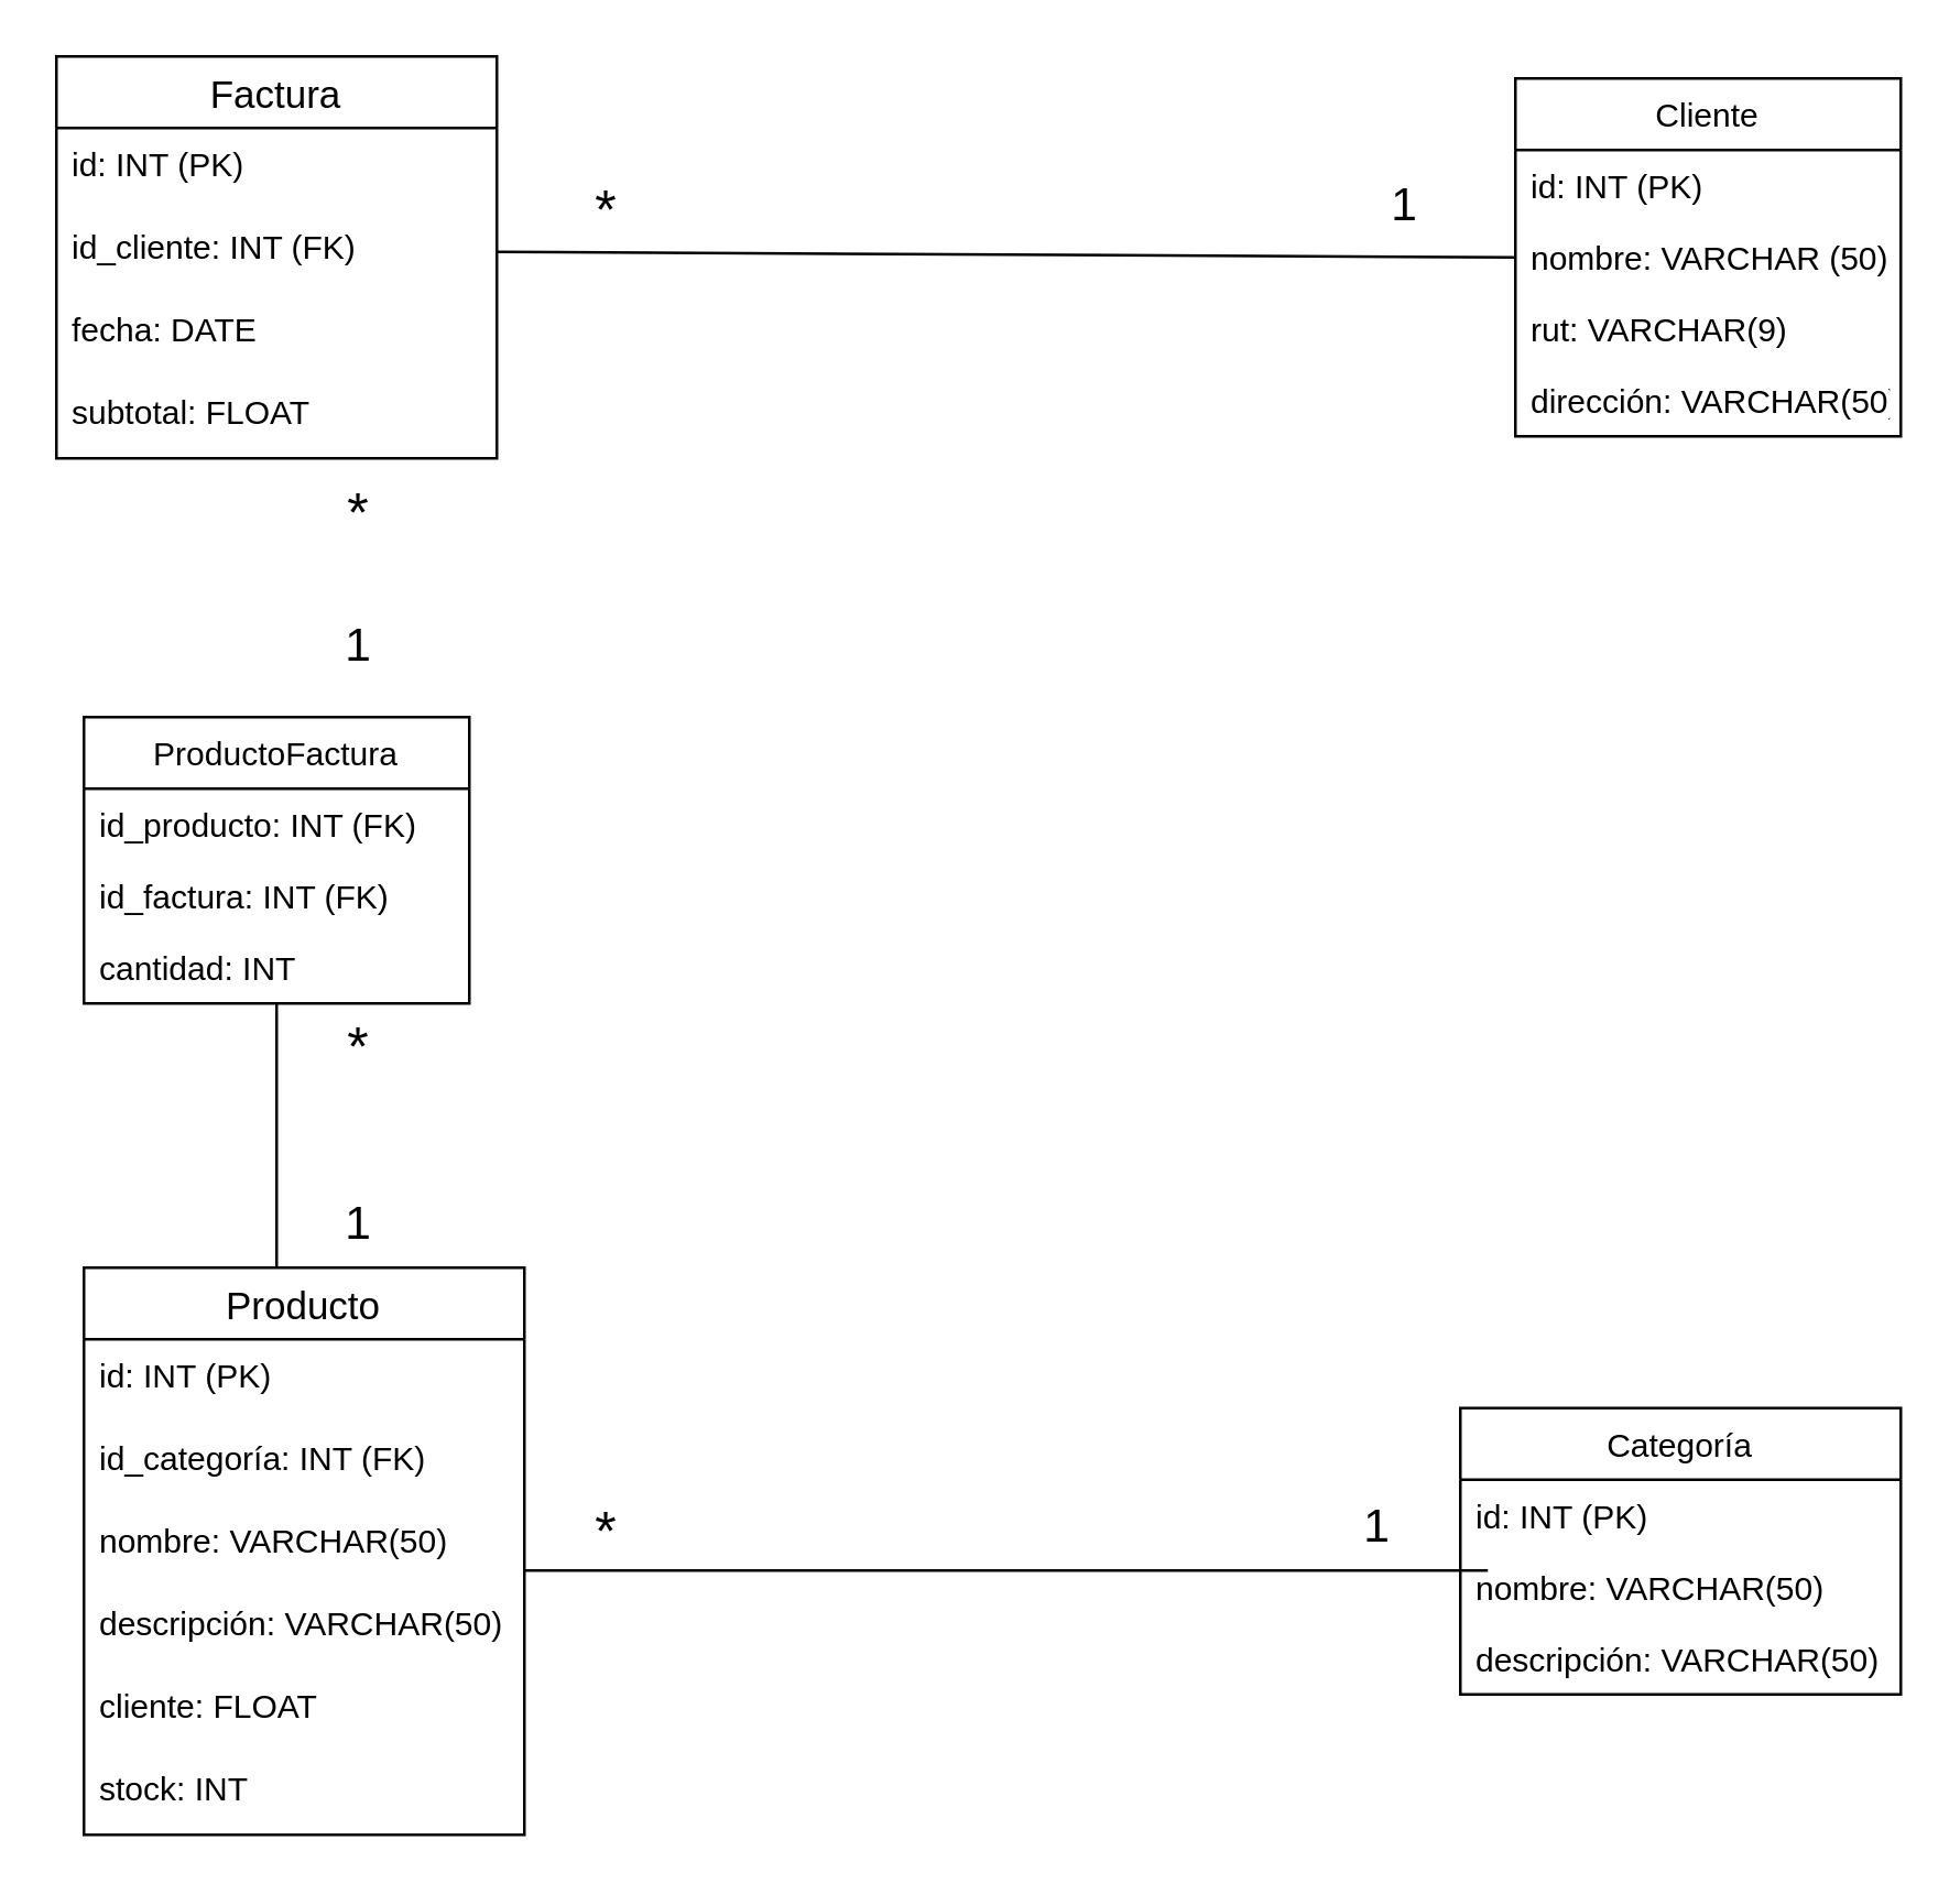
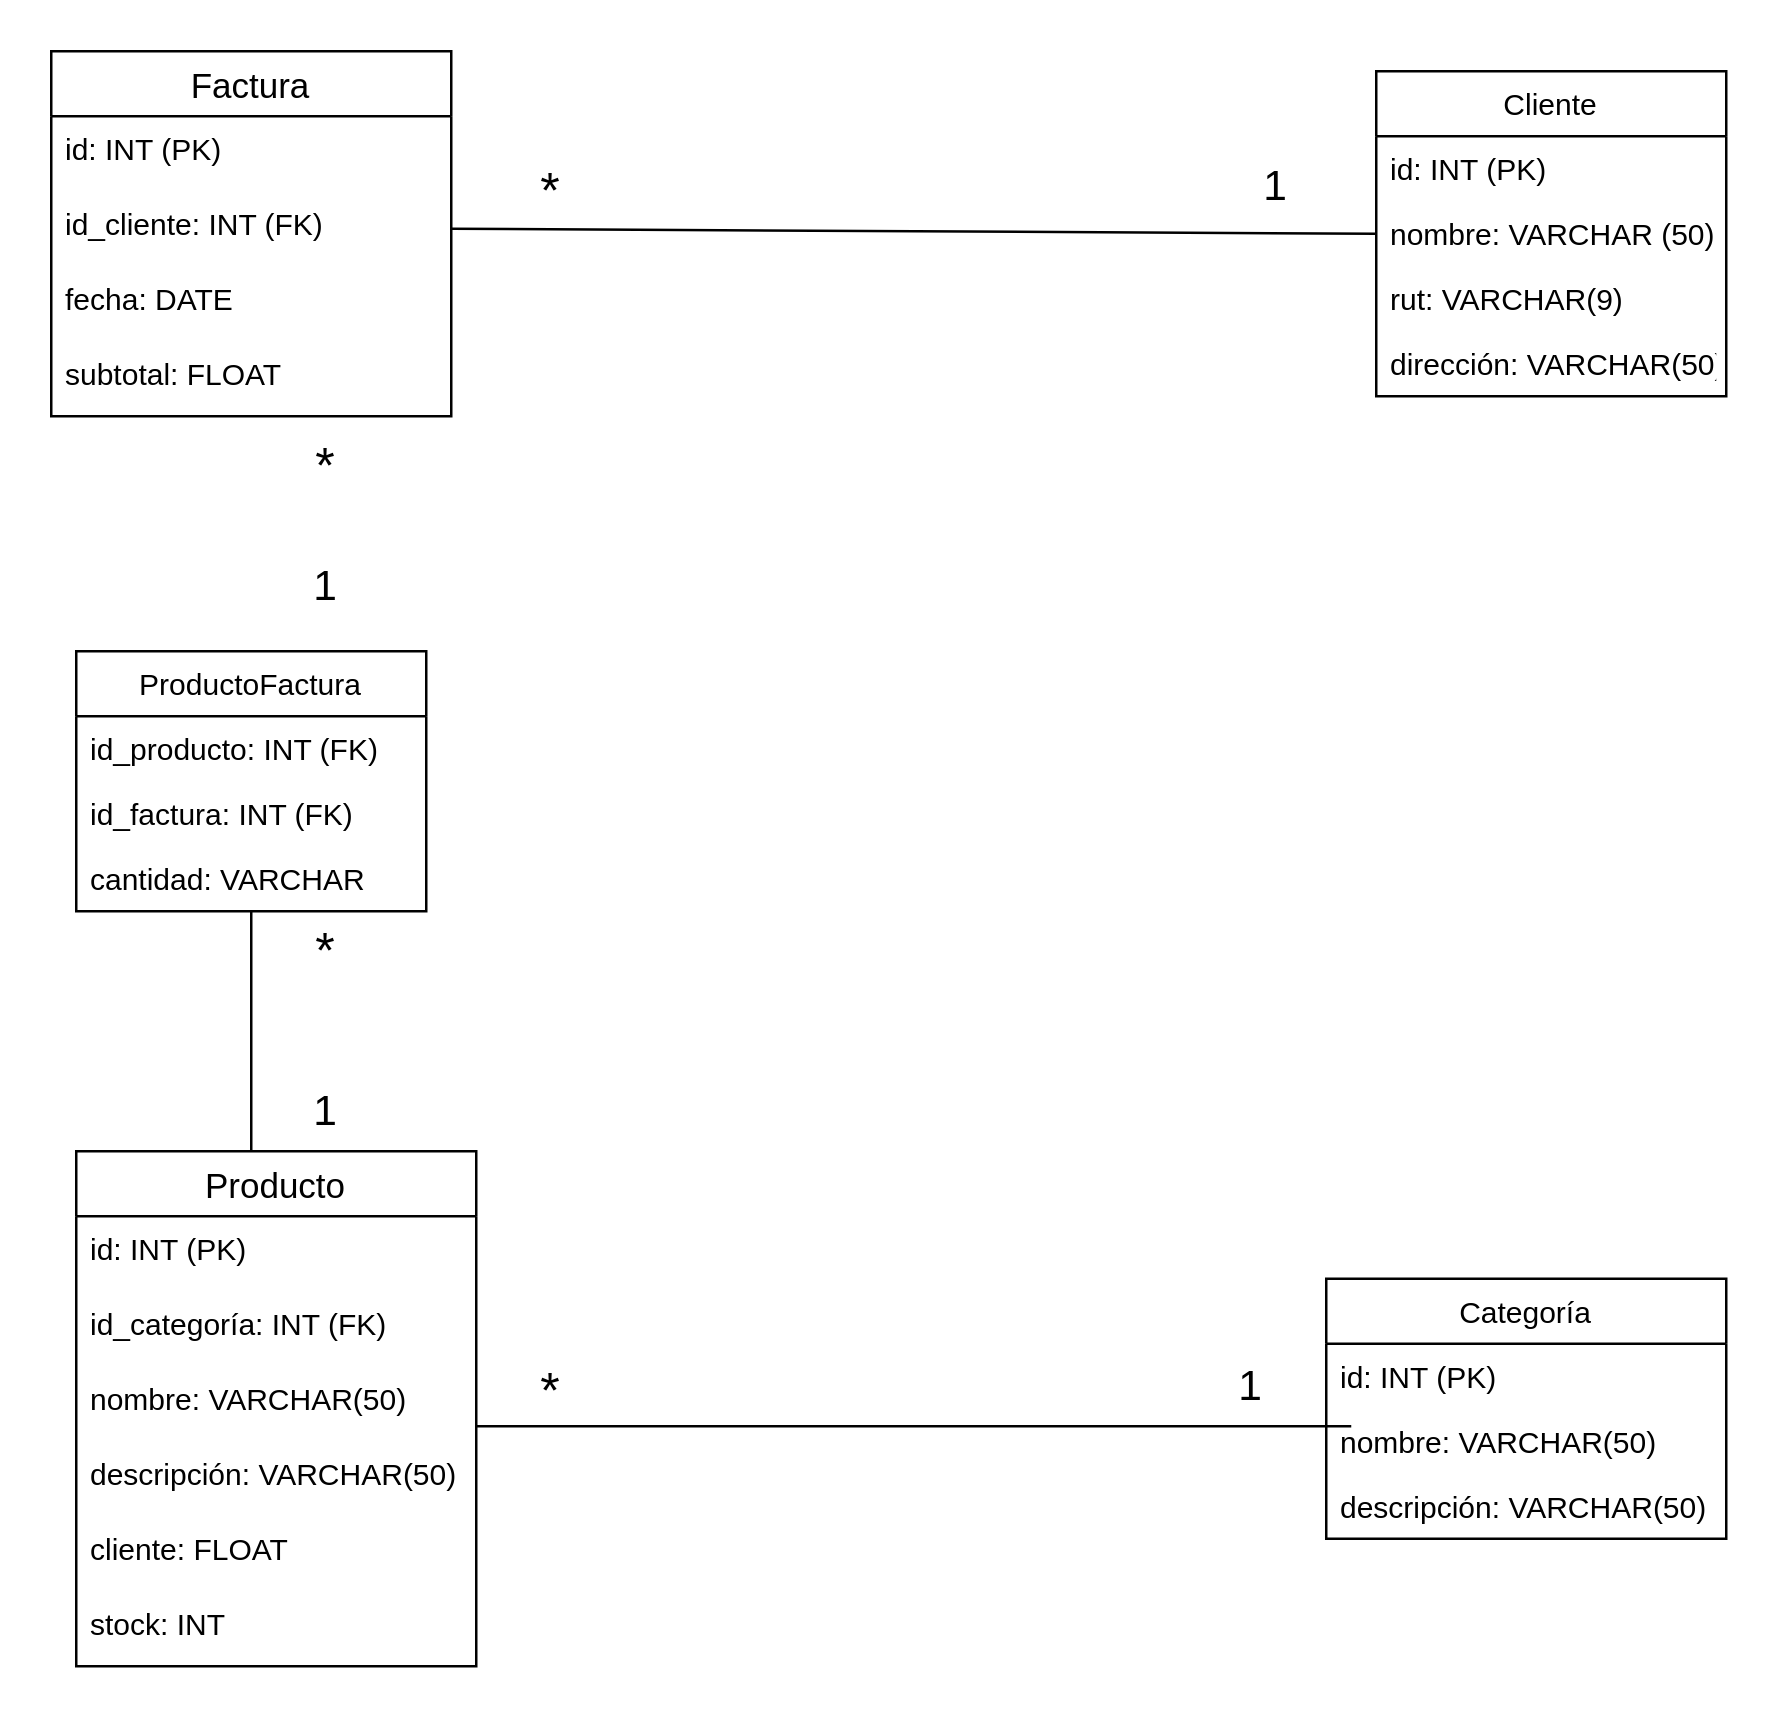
  <mxCell id="0" />
  <mxCell id="1" parent="0" />
  <mxCell id="2" value="Factura" style="swimlane;fontStyle=0;childLayout=stackLayout;horizontal=1;startSize=26;horizontalStack=0;resizeParent=1;resizeParentMax=0;resizeLast=0;collapsible=1;marginBottom=0;align=center;fontSize=14;" parent="1" vertex="1"><mxGeometry x="20" y="20" width="160" height="146" as="geometry" /></mxCell>
  <mxCell id="3" value="id: INT (PK)" style="text;strokeColor=none;fillColor=none;spacingLeft=4;spacingRight=4;overflow=hidden;rotatable=0;points=[[0,0.5],[1,0.5]];portConstraint=eastwest;fontSize=12;fontStyle=0" parent="2" vertex="1"><mxGeometry y="26" width="160" height="30" as="geometry" /></mxCell>
  <mxCell id="4" value="id_cliente: INT (FK)" style="text;strokeColor=none;fillColor=none;spacingLeft=4;spacingRight=4;overflow=hidden;rotatable=0;points=[[0,0.5],[1,0.5]];portConstraint=eastwest;fontSize=12;" parent="2" vertex="1"><mxGeometry y="56" width="160" height="30" as="geometry" /></mxCell>
  <mxCell id="5" value="fecha: DATE" style="text;strokeColor=none;fillColor=none;spacingLeft=4;spacingRight=4;overflow=hidden;rotatable=0;points=[[0,0.5],[1,0.5]];portConstraint=eastwest;fontSize=12;" parent="2" vertex="1"><mxGeometry y="86" width="160" height="30" as="geometry" /></mxCell>
  <mxCell id="6" value="subtotal: FLOAT" style="text;strokeColor=none;fillColor=none;spacingLeft=4;spacingRight=4;overflow=hidden;rotatable=0;points=[[0,0.5],[1,0.5]];portConstraint=eastwest;fontSize=12;" parent="2" vertex="1"><mxGeometry y="116" width="160" height="30" as="geometry" /></mxCell>
  <mxCell id="7" value="Cliente" style="swimlane;fontStyle=0;childLayout=stackLayout;horizontal=1;startSize=26;fillColor=none;horizontalStack=0;resizeParent=1;resizeParentMax=0;resizeLast=0;collapsible=1;marginBottom=0;" parent="1" vertex="1"><mxGeometry x="550" y="28" width="140" height="130" as="geometry"><mxRectangle x="680" y="180" width="50" height="26" as="alternateBounds" /></mxGeometry></mxCell>
  <mxCell id="8" value="id: INT (PK)" style="text;strokeColor=none;fillColor=none;align=left;verticalAlign=top;spacingLeft=4;spacingRight=4;overflow=hidden;rotatable=0;points=[[0,0.5],[1,0.5]];portConstraint=eastwest;fontStyle=0" parent="7" vertex="1"><mxGeometry y="26" width="140" height="26" as="geometry" /></mxCell>
  <mxCell id="9" value="nombre: VARCHAR (50)" style="text;strokeColor=none;fillColor=none;align=left;verticalAlign=top;spacingLeft=4;spacingRight=4;overflow=hidden;rotatable=0;points=[[0,0.5],[1,0.5]];portConstraint=eastwest;" parent="7" vertex="1"><mxGeometry y="52" width="140" height="26" as="geometry" /></mxCell>
  <mxCell id="10" value="rut: VARCHAR(9)" style="text;strokeColor=none;fillColor=none;align=left;verticalAlign=top;spacingLeft=4;spacingRight=4;overflow=hidden;rotatable=0;points=[[0,0.5],[1,0.5]];portConstraint=eastwest;" parent="7" vertex="1"><mxGeometry y="78" width="140" height="26" as="geometry" /></mxCell>
  <mxCell id="11" value="dirección: VARCHAR(50)" style="text;strokeColor=none;fillColor=none;align=left;verticalAlign=top;spacingLeft=4;spacingRight=4;overflow=hidden;rotatable=0;points=[[0,0.5],[1,0.5]];portConstraint=eastwest;" parent="7" vertex="1"><mxGeometry y="104" width="140" height="26" as="geometry" /></mxCell>
  <mxCell id="12" value="Producto" style="swimlane;fontStyle=0;childLayout=stackLayout;horizontal=1;startSize=26;horizontalStack=0;resizeParent=1;resizeParentMax=0;resizeLast=0;collapsible=1;marginBottom=0;align=center;fontSize=14;" parent="1" vertex="1"><mxGeometry x="30" y="460" width="160" height="206" as="geometry" /></mxCell>
  <mxCell id="13" value="id: INT (PK)" style="text;strokeColor=none;fillColor=none;spacingLeft=4;spacingRight=4;overflow=hidden;rotatable=0;points=[[0,0.5],[1,0.5]];portConstraint=eastwest;fontSize=12;fontStyle=0" parent="12" vertex="1"><mxGeometry y="26" width="160" height="30" as="geometry" /></mxCell>
  <mxCell id="14" value="id_categoría: INT (FK)" style="text;strokeColor=none;fillColor=none;spacingLeft=4;spacingRight=4;overflow=hidden;rotatable=0;points=[[0,0.5],[1,0.5]];portConstraint=eastwest;fontSize=12;" parent="12" vertex="1"><mxGeometry y="56" width="160" height="30" as="geometry" /></mxCell>
  <mxCell id="15" value="nombre: VARCHAR(50)" style="text;strokeColor=none;fillColor=none;spacingLeft=4;spacingRight=4;overflow=hidden;rotatable=0;points=[[0,0.5],[1,0.5]];portConstraint=eastwest;fontSize=12;" parent="12" vertex="1"><mxGeometry y="86" width="160" height="30" as="geometry" /></mxCell>
  <mxCell id="16" value="descripción: VARCHAR(50)" style="text;strokeColor=none;fillColor=none;spacingLeft=4;spacingRight=4;overflow=hidden;rotatable=0;points=[[0,0.5],[1,0.5]];portConstraint=eastwest;fontSize=12;" parent="12" vertex="1"><mxGeometry y="116" width="160" height="30" as="geometry" /></mxCell>
  <mxCell id="17" value="cliente: FLOAT" style="text;strokeColor=none;fillColor=none;spacingLeft=4;spacingRight=4;overflow=hidden;rotatable=0;points=[[0,0.5],[1,0.5]];portConstraint=eastwest;fontSize=12;" parent="12" vertex="1"><mxGeometry y="146" width="160" height="30" as="geometry" /></mxCell>
  <mxCell id="18" value="stock: INT" style="text;strokeColor=none;fillColor=none;spacingLeft=4;spacingRight=4;overflow=hidden;rotatable=0;points=[[0,0.5],[1,0.5]];portConstraint=eastwest;fontSize=12;" parent="12" vertex="1"><mxGeometry y="176" width="160" height="30" as="geometry" /></mxCell>
  <mxCell id="19" value="Categoría" style="swimlane;fontStyle=0;childLayout=stackLayout;horizontal=1;startSize=26;fillColor=none;horizontalStack=0;resizeParent=1;resizeParentMax=0;resizeLast=0;collapsible=1;marginBottom=0;" parent="1" vertex="1"><mxGeometry x="530" y="511" width="160" height="104" as="geometry"><mxRectangle x="680" y="180" width="50" height="26" as="alternateBounds" /></mxGeometry></mxCell>
  <mxCell id="20" value="id: INT (PK)" style="text;strokeColor=none;fillColor=none;align=left;verticalAlign=top;spacingLeft=4;spacingRight=4;overflow=hidden;rotatable=0;points=[[0,0.5],[1,0.5]];portConstraint=eastwest;fontStyle=0" parent="19" vertex="1"><mxGeometry y="26" width="160" height="26" as="geometry" /></mxCell>
  <mxCell id="21" value="nombre: VARCHAR(50)" style="text;strokeColor=none;fillColor=none;align=left;verticalAlign=top;spacingLeft=4;spacingRight=4;overflow=hidden;rotatable=0;points=[[0,0.5],[1,0.5]];portConstraint=eastwest;" parent="19" vertex="1"><mxGeometry y="52" width="160" height="26" as="geometry" /></mxCell>
  <mxCell id="22" value="descripción: VARCHAR(50)" style="text;strokeColor=none;fillColor=none;align=left;verticalAlign=top;spacingLeft=4;spacingRight=4;overflow=hidden;rotatable=0;points=[[0,0.5],[1,0.5]];portConstraint=eastwest;" parent="19" vertex="1"><mxGeometry y="78" width="160" height="26" as="geometry" /></mxCell>
  <mxCell id="23" value="" style="endArrow=none;html=1;rounded=0;entryX=0;entryY=0.5;entryDx=0;entryDy=0;exitX=1;exitY=0.5;exitDx=0;exitDy=0;" parent="1" source="4" target="9" edge="1"><mxGeometry relative="1" as="geometry"><mxPoint x="180" y="101" as="sourcePoint" /><mxPoint x="550" y="130" as="targetPoint" /></mxGeometry></mxCell>
  <mxCell id="24" value="" style="endArrow=none;html=1;rounded=0;" parent="1" edge="1"><mxGeometry relative="1" as="geometry"><mxPoint x="190" y="570" as="sourcePoint" /><mxPoint x="540" y="570" as="targetPoint" /></mxGeometry></mxCell>
  <mxCell id="25" value="&lt;font style=&quot;font-size: 20px;&quot;&gt;*&lt;/font&gt;" style="text;html=1;strokeColor=none;fillColor=none;align=center;verticalAlign=middle;whiteSpace=wrap;rounded=0;fontSize=20;" parent="1" vertex="1"><mxGeometry x="100" y="364" width="60" height="30" as="geometry" /></mxCell>
  <mxCell id="26" value="&lt;font style=&quot;font-size: 20px;&quot;&gt;*&lt;/font&gt;" style="text;html=1;strokeColor=none;fillColor=none;align=center;verticalAlign=middle;whiteSpace=wrap;rounded=0;fontSize=20;" parent="1" vertex="1"><mxGeometry x="100" y="170" width="60" height="30" as="geometry" /></mxCell>
  <mxCell id="27" value="&lt;font style=&quot;font-size: 20px;&quot;&gt;*&lt;/font&gt;" style="text;html=1;strokeColor=none;fillColor=none;align=center;verticalAlign=middle;whiteSpace=wrap;rounded=0;fontSize=20;" parent="1" vertex="1"><mxGeometry x="190" y="60" width="60" height="30" as="geometry" /></mxCell>
  <mxCell id="28" value="&lt;font style=&quot;font-size: 20px;&quot;&gt;*&lt;/font&gt;" style="text;html=1;strokeColor=none;fillColor=none;align=center;verticalAlign=middle;whiteSpace=wrap;rounded=0;fontSize=20;" parent="1" vertex="1"><mxGeometry x="190" y="540" width="60" height="30" as="geometry" /></mxCell>
  <mxCell id="29" value="1" style="text;html=1;strokeColor=none;fillColor=none;align=center;verticalAlign=middle;whiteSpace=wrap;rounded=0;fontSize=17;" parent="1" vertex="1"><mxGeometry x="480" y="60" width="60" height="30" as="geometry" /></mxCell>
  <mxCell id="30" value="1" style="text;html=1;strokeColor=none;fillColor=none;align=center;verticalAlign=middle;whiteSpace=wrap;rounded=0;fontSize=17;" parent="1" vertex="1"><mxGeometry x="470" y="540" width="60" height="30" as="geometry" /></mxCell>
  <mxCell id="31" value="ProductoFactura" style="swimlane;fontStyle=0;childLayout=stackLayout;horizontal=1;startSize=26;fillColor=none;horizontalStack=0;resizeParent=1;resizeParentMax=0;resizeLast=0;collapsible=1;marginBottom=0;" parent="1" vertex="1"><mxGeometry x="30" y="260" width="140" height="104" as="geometry"><mxRectangle x="680" y="180" width="50" height="26" as="alternateBounds" /></mxGeometry></mxCell>
  <mxCell id="32" value="id_producto: INT (FK)" style="text;strokeColor=none;fillColor=none;align=left;verticalAlign=top;spacingLeft=4;spacingRight=4;overflow=hidden;rotatable=0;points=[[0,0.5],[1,0.5]];portConstraint=eastwest;fontStyle=0" parent="31" vertex="1"><mxGeometry y="26" width="140" height="26" as="geometry" /></mxCell>
  <mxCell id="33" value="id_factura: INT (FK)" style="text;strokeColor=none;fillColor=none;align=left;verticalAlign=top;spacingLeft=4;spacingRight=4;overflow=hidden;rotatable=0;points=[[0,0.5],[1,0.5]];portConstraint=eastwest;" parent="31" vertex="1"><mxGeometry y="52" width="140" height="26" as="geometry" /></mxCell>
- <mxCell id="34" value="cantidad: INT" style="text;strokeColor=none;fillColor=none;align=left;verticalAlign=top;spacingLeft=4;spacingRight=4;overflow=hidden;rotatable=0;points=[[0,0.5],[1,0.5]];portConstraint=eastwest;" parent="31" vertex="1"><mxGeometry y="78" width="140" height="26" as="geometry" /></mxCell>
+ <mxCell id="34" value="cantidad: VARCHAR" style="text;strokeColor=none;fillColor=none;align=left;verticalAlign=top;spacingLeft=4;spacingRight=4;overflow=hidden;rotatable=0;points=[[0,0.5],[1,0.5]];portConstraint=eastwest;" parent="31" vertex="1"><mxGeometry y="78" width="140" height="26" as="geometry" /></mxCell>
  <mxCell id="35" value="" style="endArrow=none;html=1;rounded=0;exitX=0;exitY=1;exitDx=0;exitDy=0;" parent="1" source="37" target="34" edge="1"><mxGeometry relative="1" as="geometry"><mxPoint x="100" y="779" as="sourcePoint" /><mxPoint x="100" y="580" as="targetPoint" /></mxGeometry></mxCell>
  <mxCell id="36" value="1" style="text;html=1;strokeColor=none;fillColor=none;align=center;verticalAlign=middle;whiteSpace=wrap;rounded=0;fontSize=17;" parent="1" vertex="1"><mxGeometry x="100" y="220" width="60" height="30" as="geometry" /></mxCell>
  <mxCell id="37" value="1" style="text;html=1;strokeColor=none;fillColor=none;align=center;verticalAlign=middle;whiteSpace=wrap;rounded=0;fontSize=17;" parent="1" vertex="1"><mxGeometry x="100" y="430" width="60" height="30" as="geometry" /></mxCell>
